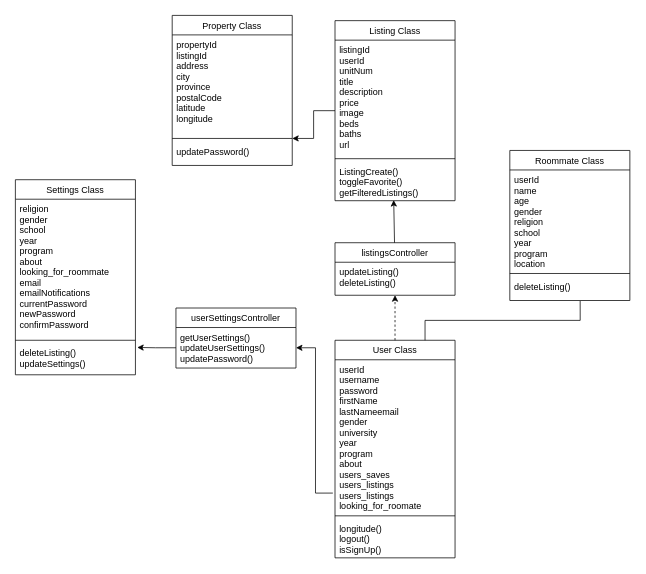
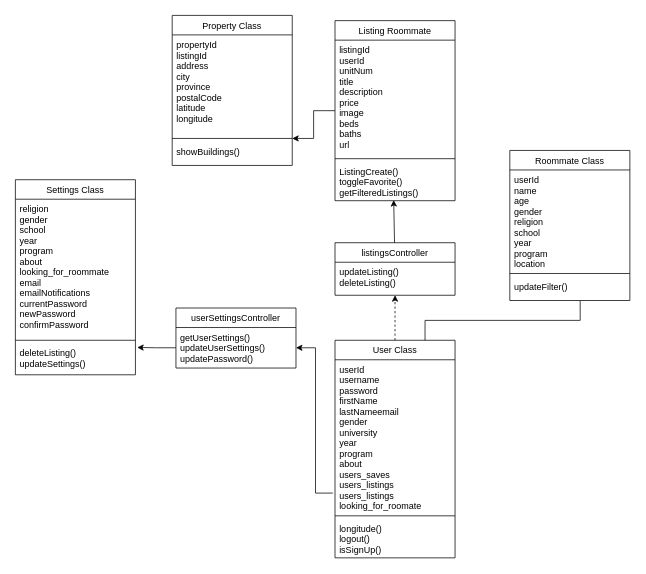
  <mxCell id="0" />
  <mxCell id="1" parent="0" />
  <mxCell id="2" value="User Class" style="swimlane;fontStyle=0;align=center;verticalAlign=top;childLayout=stackLayout;horizontal=1;startSize=26;horizontalStack=0;resizeParent=1;resizeLast=0;collapsible=1;marginBottom=0;rounded=0;shadow=0;strokeWidth=1;" parent="1" vertex="1"><mxGeometry x="446" y="453" width="160" height="290" as="geometry"><mxRectangle x="130" y="380" width="160" height="26" as="alternateBounds" /></mxGeometry></mxCell>
  <mxCell id="3" value="userId&#10;username&#10;password&#10;firstName&#10;lastNameemail&#10;gender&#10;university&#10;year&#10;program&#10;about&#10;users_saves&#10;users_listings&#10;users_listings&#10;looking_for_roomate" style="text;align=left;verticalAlign=top;spacingLeft=4;spacingRight=4;overflow=hidden;rotatable=0;points=[[0,0.5],[1,0.5]];portConstraint=eastwest;" parent="2" vertex="1"><mxGeometry y="26" width="160" height="204" as="geometry" /></mxCell>
  <mxCell id="4" value="" style="line;html=1;strokeWidth=1;align=left;verticalAlign=middle;spacingTop=-1;spacingLeft=3;spacingRight=3;rotatable=0;labelPosition=right;points=[];portConstraint=eastwest;" parent="2" vertex="1"><mxGeometry y="230" width="160" height="8" as="geometry" /></mxCell>
  <mxCell id="5" value="longitude()&#10;logout()&#10;isSignUp()" style="text;align=left;verticalAlign=top;spacingLeft=4;spacingRight=4;overflow=hidden;rotatable=0;points=[[0,0.5],[1,0.5]];portConstraint=eastwest;fontStyle=0" parent="2" vertex="1"><mxGeometry y="238" width="160" height="52" as="geometry" /></mxCell>
  <mxCell id="6" value="" style="edgeStyle=orthogonalEdgeStyle;rounded=0;orthogonalLoop=1;jettySize=auto;html=1;" edge="1" parent="1" source="7" target="15"><mxGeometry relative="1" as="geometry" /></mxCell>
- <mxCell id="7" value="Listing Class" style="swimlane;fontStyle=0;align=center;verticalAlign=top;childLayout=stackLayout;horizontal=1;startSize=26;horizontalStack=0;resizeParent=1;resizeLast=0;collapsible=1;marginBottom=0;rounded=0;shadow=0;strokeWidth=1;" parent="1" vertex="1"><mxGeometry x="446" y="27" width="160" height="240" as="geometry"><mxRectangle x="130" y="380" width="160" height="26" as="alternateBounds" /></mxGeometry></mxCell>
+ <mxCell id="7" value="Listing Roommate" style="swimlane;fontStyle=0;align=center;verticalAlign=top;childLayout=stackLayout;horizontal=1;startSize=26;horizontalStack=0;resizeParent=1;resizeLast=0;collapsible=1;marginBottom=0;rounded=0;shadow=0;strokeWidth=1;" parent="1" vertex="1"><mxGeometry x="446" y="27" width="160" height="240" as="geometry"><mxRectangle x="130" y="380" width="160" height="26" as="alternateBounds" /></mxGeometry></mxCell>
  <mxCell id="8" value="listingId&#10;userId&#10;unitNum&#10;title&#10;description&#10;price&#10;image&#10;beds&#10;baths&#10;url&#10;" style="text;align=left;verticalAlign=top;spacingLeft=4;spacingRight=4;overflow=hidden;rotatable=0;points=[[0,0.5],[1,0.5]];portConstraint=eastwest;" parent="7" vertex="1"><mxGeometry y="26" width="160" height="154" as="geometry" /></mxCell>
  <mxCell id="9" value="" style="line;html=1;strokeWidth=1;align=left;verticalAlign=middle;spacingTop=-1;spacingLeft=3;spacingRight=3;rotatable=0;labelPosition=right;points=[];portConstraint=eastwest;" parent="7" vertex="1"><mxGeometry y="180" width="160" height="8" as="geometry" /></mxCell>
  <mxCell id="10" value="ListingCreate()&#10;toggleFavorite()&#10;getFilteredListings()&#10;" style="text;align=left;verticalAlign=top;spacingLeft=4;spacingRight=4;overflow=hidden;rotatable=0;points=[[0,0.5],[1,0.5]];portConstraint=eastwest;fontStyle=0" parent="7" vertex="1"><mxGeometry y="188" width="160" height="52" as="geometry" /></mxCell>
  <mxCell id="11" value="userSettingsController" style="swimlane;fontStyle=0;align=center;verticalAlign=top;childLayout=stackLayout;horizontal=1;startSize=26;horizontalStack=0;resizeParent=1;resizeLast=0;collapsible=1;marginBottom=0;rounded=0;shadow=0;strokeWidth=1;" parent="1" vertex="1"><mxGeometry x="234" y="410" width="160" height="80" as="geometry"><mxRectangle x="130" y="380" width="160" height="26" as="alternateBounds" /></mxGeometry></mxCell>
  <mxCell id="12" value="getUserSettings()&#10;updateUserSettings()&#10;updatePassword()" style="text;align=left;verticalAlign=top;spacingLeft=4;spacingRight=4;overflow=hidden;rotatable=0;points=[[0,0.5],[1,0.5]];portConstraint=eastwest;fontStyle=0" parent="11" vertex="1"><mxGeometry y="26" width="160" height="54" as="geometry" /></mxCell>
  <mxCell id="13" value="Property Class" style="swimlane;fontStyle=0;align=center;verticalAlign=top;childLayout=stackLayout;horizontal=1;startSize=26;horizontalStack=0;resizeParent=1;resizeLast=0;collapsible=1;marginBottom=0;rounded=0;shadow=0;strokeWidth=1;" parent="1" vertex="1"><mxGeometry x="229" y="20" width="160" height="200" as="geometry"><mxRectangle x="130" y="380" width="160" height="26" as="alternateBounds" /></mxGeometry></mxCell>
  <mxCell id="14" value="propertyId&#10;listingId&#10;address&#10;city&#10;province&#10;postalCode&#10;latitude&#10;longitude" style="text;align=left;verticalAlign=top;spacingLeft=4;spacingRight=4;overflow=hidden;rotatable=0;points=[[0,0.5],[1,0.5]];portConstraint=eastwest;" parent="13" vertex="1"><mxGeometry y="26" width="160" height="134" as="geometry" /></mxCell>
  <mxCell id="15" value="" style="line;html=1;strokeWidth=1;align=left;verticalAlign=middle;spacingTop=-1;spacingLeft=3;spacingRight=3;rotatable=0;labelPosition=right;points=[];portConstraint=eastwest;" parent="13" vertex="1"><mxGeometry y="160" width="160" height="8" as="geometry" /></mxCell>
- <mxCell id="16" value="updatePassword()" style="text;align=left;verticalAlign=top;spacingLeft=4;spacingRight=4;overflow=hidden;rotatable=0;points=[[0,0.5],[1,0.5]];portConstraint=eastwest;fontStyle=0" parent="13" vertex="1"><mxGeometry y="168" width="160" height="32" as="geometry" /></mxCell>
+ <mxCell id="16" value="showBuildings()" style="text;align=left;verticalAlign=top;spacingLeft=4;spacingRight=4;overflow=hidden;rotatable=0;points=[[0,0.5],[1,0.5]];portConstraint=eastwest;fontStyle=0" parent="13" vertex="1"><mxGeometry y="168" width="160" height="32" as="geometry" /></mxCell>
  <mxCell id="17" style="edgeStyle=orthogonalEdgeStyle;rounded=0;orthogonalLoop=1;jettySize=auto;html=1;exitX=-0.018;exitY=0.871;exitDx=0;exitDy=0;exitPerimeter=0;" parent="1" source="3" target="12" edge="1"><mxGeometry relative="1" as="geometry" /></mxCell>
  <mxCell id="18" value="Roommate Class" style="swimlane;fontStyle=0;align=center;verticalAlign=top;childLayout=stackLayout;horizontal=1;startSize=26;horizontalStack=0;resizeParent=1;resizeLast=0;collapsible=1;marginBottom=0;rounded=0;shadow=0;strokeWidth=1;" parent="1" vertex="1"><mxGeometry x="679" y="200" width="160" height="200" as="geometry"><mxRectangle x="130" y="380" width="160" height="26" as="alternateBounds" /></mxGeometry></mxCell>
  <mxCell id="19" value="userId&#10;name&#10;age&#10;gender&#10;religion&#10;school&#10;year&#10;program&#10;location" style="text;align=left;verticalAlign=top;spacingLeft=4;spacingRight=4;overflow=hidden;rotatable=0;points=[[0,0.5],[1,0.5]];portConstraint=eastwest;" parent="18" vertex="1"><mxGeometry y="26" width="160" height="134" as="geometry" /></mxCell>
  <mxCell id="20" value="" style="line;html=1;strokeWidth=1;align=left;verticalAlign=middle;spacingTop=-1;spacingLeft=3;spacingRight=3;rotatable=0;labelPosition=right;points=[];portConstraint=eastwest;" parent="18" vertex="1"><mxGeometry y="160" width="160" height="8" as="geometry" /></mxCell>
- <mxCell id="21" value="deleteListing()" style="text;align=left;verticalAlign=top;spacingLeft=4;spacingRight=4;overflow=hidden;rotatable=0;points=[[0,0.5],[1,0.5]];portConstraint=eastwest;fontStyle=0" parent="18" vertex="1"><mxGeometry y="168" width="160" height="32" as="geometry" /></mxCell>
+ <mxCell id="21" value="updateFilter()" style="text;align=left;verticalAlign=top;spacingLeft=4;spacingRight=4;overflow=hidden;rotatable=0;points=[[0,0.5],[1,0.5]];portConstraint=eastwest;fontStyle=0" parent="18" vertex="1"><mxGeometry y="168" width="160" height="32" as="geometry" /></mxCell>
  <mxCell id="22" value="Settings Class" style="swimlane;fontStyle=0;align=center;verticalAlign=top;childLayout=stackLayout;horizontal=1;startSize=26;horizontalStack=0;resizeParent=1;resizeLast=0;collapsible=1;marginBottom=0;rounded=0;shadow=0;strokeWidth=1;" parent="1" vertex="1"><mxGeometry x="20" y="239" width="160" height="260" as="geometry"><mxRectangle x="130" y="380" width="160" height="26" as="alternateBounds" /></mxGeometry></mxCell>
  <mxCell id="23" value="religion&#10;gender&#10;school&#10;year&#10;program&#10;about&#10;looking_for_roommate&#10;email&#10;emailNotifications&#10;currentPassword&#10;newPassword&#10;confirmPassword&#10;" style="text;align=left;verticalAlign=top;spacingLeft=4;spacingRight=4;overflow=hidden;rotatable=0;points=[[0,0.5],[1,0.5]];portConstraint=eastwest;" parent="22" vertex="1"><mxGeometry y="26" width="160" height="184" as="geometry" /></mxCell>
  <mxCell id="24" value="" style="line;html=1;strokeWidth=1;align=left;verticalAlign=middle;spacingTop=-1;spacingLeft=3;spacingRight=3;rotatable=0;labelPosition=right;points=[];portConstraint=eastwest;" parent="22" vertex="1"><mxGeometry y="210" width="160" height="8" as="geometry" /></mxCell>
  <mxCell id="25" value="deleteListing()&#10;updateSettings()" style="text;align=left;verticalAlign=top;spacingLeft=4;spacingRight=4;overflow=hidden;rotatable=0;points=[[0,0.5],[1,0.5]];portConstraint=eastwest;fontStyle=0" parent="22" vertex="1"><mxGeometry y="218" width="160" height="42" as="geometry" /></mxCell>
  <mxCell id="26" style="edgeStyle=orthogonalEdgeStyle;rounded=0;orthogonalLoop=1;jettySize=auto;html=1;entryX=1.015;entryY=0.133;entryDx=0;entryDy=0;entryPerimeter=0;" parent="1" source="12" target="25" edge="1"><mxGeometry relative="1" as="geometry" /></mxCell>
  <mxCell id="27" style="edgeStyle=orthogonalEdgeStyle;rounded=0;orthogonalLoop=1;jettySize=auto;html=1;exitX=0.5;exitY=0;exitDx=0;exitDy=0;dashed=1;" parent="1" source="2" target="28" edge="1"><mxGeometry relative="1" as="geometry" /></mxCell>
  <mxCell id="28" value="listingsController" style="swimlane;fontStyle=0;align=center;verticalAlign=top;childLayout=stackLayout;horizontal=1;startSize=26;horizontalStack=0;resizeParent=1;resizeLast=0;collapsible=1;marginBottom=0;rounded=0;shadow=0;strokeWidth=1;" parent="1" vertex="1"><mxGeometry x="446" y="323" width="160" height="70" as="geometry"><mxRectangle x="130" y="380" width="160" height="26" as="alternateBounds" /></mxGeometry></mxCell>
  <mxCell id="29" value="updateListing()&#10;deleteListing()" style="text;align=left;verticalAlign=top;spacingLeft=4;spacingRight=4;overflow=hidden;rotatable=0;points=[[0,0.5],[1,0.5]];portConstraint=eastwest;fontStyle=0" parent="28" vertex="1"><mxGeometry y="26" width="160" height="44" as="geometry" /></mxCell>
  <mxCell id="30" style="rounded=0;orthogonalLoop=1;jettySize=auto;html=1;entryX=0.489;entryY=0.984;entryDx=0;entryDy=0;entryPerimeter=0;" parent="1" source="28" target="10" edge="1"><mxGeometry relative="1" as="geometry" /></mxCell>
  <mxCell id="31" style="edgeStyle=orthogonalEdgeStyle;rounded=0;orthogonalLoop=1;jettySize=auto;html=1;exitX=0.75;exitY=0;exitDx=0;exitDy=0;entryX=0.586;entryY=1.018;entryDx=0;entryDy=0;entryPerimeter=0;endArrow=none;" edge="1" parent="1" source="2" target="21"><mxGeometry relative="1" as="geometry" /></mxCell>
